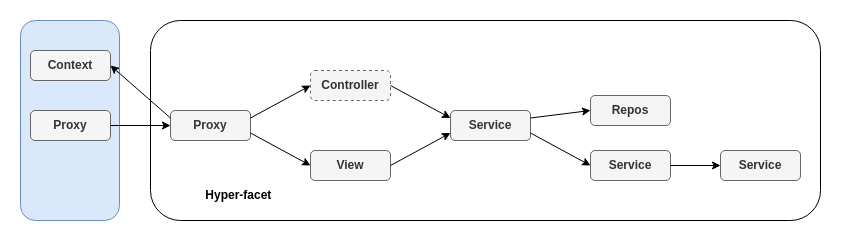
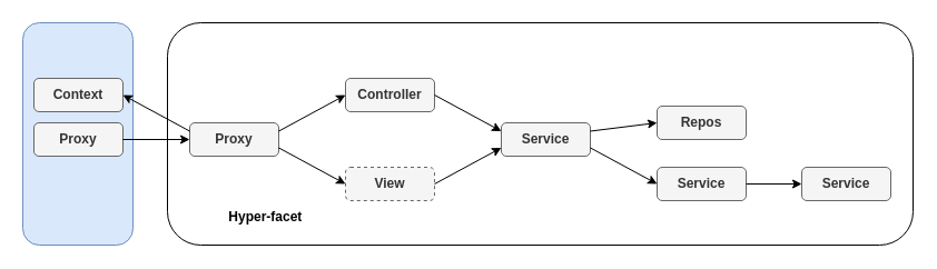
  <mxCell id="0" />
  <mxCell id="1" parent="0" />
  <mxCell id="2" value="" style="rounded=1;whiteSpace=wrap;html=1;" vertex="1" parent="1"><mxGeometry x="150" y="20" width="670" height="200" as="geometry" /></mxCell>
  <mxCell id="3" value="" style="rounded=1;whiteSpace=wrap;html=1;fillColor=#dae8fc;strokeColor=#6c8ebf;" vertex="1" parent="1"><mxGeometry x="20" y="20" width="99" height="200" as="geometry" /></mxCell>
  <mxCell id="4" value="&lt;b&gt;Proxy&lt;/b&gt;" style="rounded=1;whiteSpace=wrap;html=1;fillColor=#f5f5f5;fontColor=#333333;strokeColor=#666666;" vertex="1" parent="1"><mxGeometry x="170" y="110" width="80" height="30" as="geometry" /></mxCell>
- <mxCell id="5" value="&lt;b&gt;Context&lt;/b&gt;" style="rounded=1;whiteSpace=wrap;html=1;fillColor=#f5f5f5;strokeColor=#666666;fontColor=#333333;" vertex="1" parent="1"><mxGeometry x="30" y="50" width="80" height="30" as="geometry" /></mxCell>
+ <mxCell id="5" value="&lt;b&gt;Context&lt;/b&gt;" style="rounded=1;whiteSpace=wrap;html=1;fillColor=#f5f5f5;strokeColor=#666666;fontColor=#333333;" vertex="1" parent="1"><mxGeometry x="30" y="70" width="80" height="30" as="geometry" /></mxCell>
  <mxCell id="6" value="&lt;b&gt;Proxy&lt;/b&gt;" style="rounded=1;whiteSpace=wrap;html=1;fillColor=#f5f5f5;strokeColor=#666666;fontColor=#333333;" vertex="1" parent="1"><mxGeometry x="30" y="110" width="80" height="30" as="geometry" /></mxCell>
- <mxCell id="7" value="&lt;b&gt;Controller&lt;/b&gt;" style="rounded=1;whiteSpace=wrap;html=1;fillColor=#f5f5f5;fontColor=#333333;strokeColor=#666666;dashed=1;" vertex="1" parent="1"><mxGeometry x="310" y="70" width="80" height="30" as="geometry" /></mxCell>
- <mxCell id="8" value="&lt;b&gt;View&lt;/b&gt;" style="rounded=1;whiteSpace=wrap;html=1;fillColor=#f5f5f5;fontColor=#333333;strokeColor=#666666;" vertex="1" parent="1"><mxGeometry x="310" y="150" width="80" height="30" as="geometry" /></mxCell>
+ <mxCell id="7" value="&lt;b&gt;Controller&lt;/b&gt;" style="rounded=1;whiteSpace=wrap;html=1;fillColor=#f5f5f5;fontColor=#333333;strokeColor=#666666;" vertex="1" parent="1"><mxGeometry x="310" y="70" width="80" height="30" as="geometry" /></mxCell>
+ <mxCell id="8" value="&lt;b&gt;View&lt;/b&gt;" style="rounded=1;whiteSpace=wrap;html=1;fillColor=#f5f5f5;fontColor=#333333;strokeColor=#666666;dashed=1;" vertex="1" parent="1"><mxGeometry x="310" y="150" width="80" height="30" as="geometry" /></mxCell>
  <mxCell id="9" value="&lt;b&gt;Service&lt;/b&gt;" style="rounded=1;whiteSpace=wrap;html=1;fillColor=#f5f5f5;fontColor=#333333;strokeColor=#666666;" vertex="1" parent="1"><mxGeometry x="450" y="110" width="80" height="30" as="geometry" /></mxCell>
  <mxCell id="10" value="&lt;b&gt;Repos&lt;/b&gt;" style="rounded=1;whiteSpace=wrap;html=1;fillColor=#f5f5f5;fontColor=#333333;strokeColor=#666666;" vertex="1" parent="1"><mxGeometry x="590" y="95" width="80" height="30" as="geometry" /></mxCell>
  <mxCell id="11" value="&lt;b&gt;Service&lt;/b&gt;" style="rounded=1;whiteSpace=wrap;html=1;fillColor=#f5f5f5;fontColor=#333333;strokeColor=#666666;" vertex="1" parent="1"><mxGeometry x="590" y="150" width="80" height="30" as="geometry" /></mxCell>
  <mxCell id="12" value="&lt;b&gt;Service&lt;/b&gt;" style="rounded=1;whiteSpace=wrap;html=1;fillColor=#f5f5f5;fontColor=#333333;strokeColor=#666666;" vertex="1" parent="1"><mxGeometry x="720" y="150" width="80" height="30" as="geometry" /></mxCell>
  <mxCell id="13" value="" style="endArrow=classic;html=1;rounded=0;exitX=1;exitY=0.5;exitDx=0;exitDy=0;entryX=0;entryY=0.5;entryDx=0;entryDy=0;" edge="1" parent="1" source="6" target="4"><mxGeometry width="50" height="50" relative="1" as="geometry"><mxPoint x="130" y="220" as="sourcePoint" /><mxPoint x="180" y="170" as="targetPoint" /></mxGeometry></mxCell>
  <mxCell id="14" value="" style="endArrow=classic;html=1;rounded=0;exitX=1;exitY=0.25;exitDx=0;exitDy=0;entryX=0;entryY=0.5;entryDx=0;entryDy=0;" edge="1" parent="1" source="4" target="7"><mxGeometry width="50" height="50" relative="1" as="geometry"><mxPoint x="270" y="109" as="sourcePoint" /><mxPoint x="350" y="109" as="targetPoint" /></mxGeometry></mxCell>
  <mxCell id="15" value="" style="endArrow=classic;html=1;rounded=0;exitX=1;exitY=0.75;exitDx=0;exitDy=0;entryX=0;entryY=0.5;entryDx=0;entryDy=0;" edge="1" parent="1" source="4" target="8"><mxGeometry width="50" height="50" relative="1" as="geometry"><mxPoint x="260" y="135" as="sourcePoint" /><mxPoint x="320" y="95" as="targetPoint" /></mxGeometry></mxCell>
  <mxCell id="16" value="" style="endArrow=classic;html=1;rounded=0;exitX=1;exitY=0.5;exitDx=0;exitDy=0;entryX=0;entryY=0.25;entryDx=0;entryDy=0;" edge="1" parent="1" source="7" target="9"><mxGeometry width="50" height="50" relative="1" as="geometry"><mxPoint x="440" y="80" as="sourcePoint" /><mxPoint x="500" y="40" as="targetPoint" /></mxGeometry></mxCell>
  <mxCell id="17" value="" style="endArrow=classic;html=1;rounded=0;exitX=1;exitY=0.5;exitDx=0;exitDy=0;entryX=0;entryY=0.75;entryDx=0;entryDy=0;" edge="1" parent="1" source="8" target="9"><mxGeometry width="50" height="50" relative="1" as="geometry"><mxPoint x="400" y="95" as="sourcePoint" /><mxPoint x="460" y="135" as="targetPoint" /></mxGeometry></mxCell>
  <mxCell id="18" value="" style="endArrow=classic;html=1;rounded=0;exitX=1;exitY=0.25;exitDx=0;exitDy=0;entryX=0;entryY=0.5;entryDx=0;entryDy=0;" edge="1" parent="1" source="9" target="10"><mxGeometry width="50" height="50" relative="1" as="geometry"><mxPoint x="560" y="117.5" as="sourcePoint" /><mxPoint x="620" y="150" as="targetPoint" /></mxGeometry></mxCell>
  <mxCell id="19" value="" style="endArrow=classic;html=1;rounded=0;exitX=1;exitY=0.25;exitDx=0;exitDy=0;entryX=0;entryY=0.5;entryDx=0;entryDy=0;" edge="1" parent="1" target="11"><mxGeometry width="50" height="50" relative="1" as="geometry"><mxPoint x="530" y="132.5" as="sourcePoint" /><mxPoint x="590" y="100" as="targetPoint" /></mxGeometry></mxCell>
  <mxCell id="20" value="" style="endArrow=classic;html=1;rounded=0;exitX=1;exitY=0.5;exitDx=0;exitDy=0;entryX=0;entryY=0.5;entryDx=0;entryDy=0;" edge="1" parent="1" source="11" target="12"><mxGeometry width="50" height="50" relative="1" as="geometry"><mxPoint x="610" y="230" as="sourcePoint" /><mxPoint x="690" y="230" as="targetPoint" /></mxGeometry></mxCell>
  <mxCell id="21" value="" style="endArrow=classic;html=1;rounded=0;exitX=0;exitY=0.25;exitDx=0;exitDy=0;entryX=1;entryY=0.5;entryDx=0;entryDy=0;" edge="1" parent="1" source="4" target="5"><mxGeometry width="50" height="50" relative="1" as="geometry"><mxPoint x="190" y="290" as="sourcePoint" /><mxPoint x="240" y="240" as="targetPoint" /></mxGeometry></mxCell>
  <mxCell id="22" value="&lt;b&gt;Hyper-facet&amp;nbsp;&lt;/b&gt;" style="text;html=1;strokeColor=none;fillColor=none;align=center;verticalAlign=middle;whiteSpace=wrap;rounded=0;" vertex="1" parent="1"><mxGeometry x="180" y="180" width="120" height="30" as="geometry" /></mxCell>
